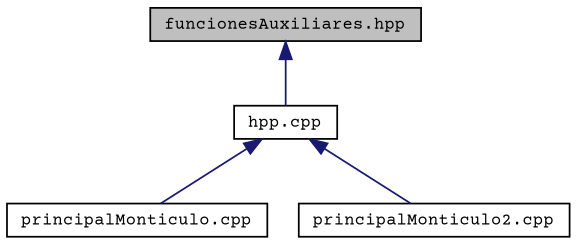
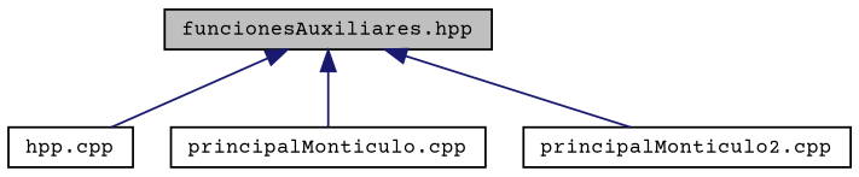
  digraph {
    fontname="Courier Prime"
    node [color=black fillcolor=white fontname="Courier Prime" fontsize=10 shape=record style=filled]
    edge [color=midnightblue dir=back fontname="Courier Prime" fontsize=10 labelfontname=Helvetica labelfontsize=10 style=solid]
    n1 [fillcolor=grey75 fontcolor=black height=0.2 label="funcionesAuxiliares.hpp" width=0.4]
    n2 [height=0.2 label="hpp.cpp" width=0.4]
    n3 [height=0.2 label="principalMonticulo.cpp" width=0.4]
    n4 [height=0.2 label="principalMonticulo2.cpp" width=0.4]
    n1 -> n2
-   n2 -> n3
-   n2 -> n4
+   n1 -> n3
+   n1 -> n4
  }
